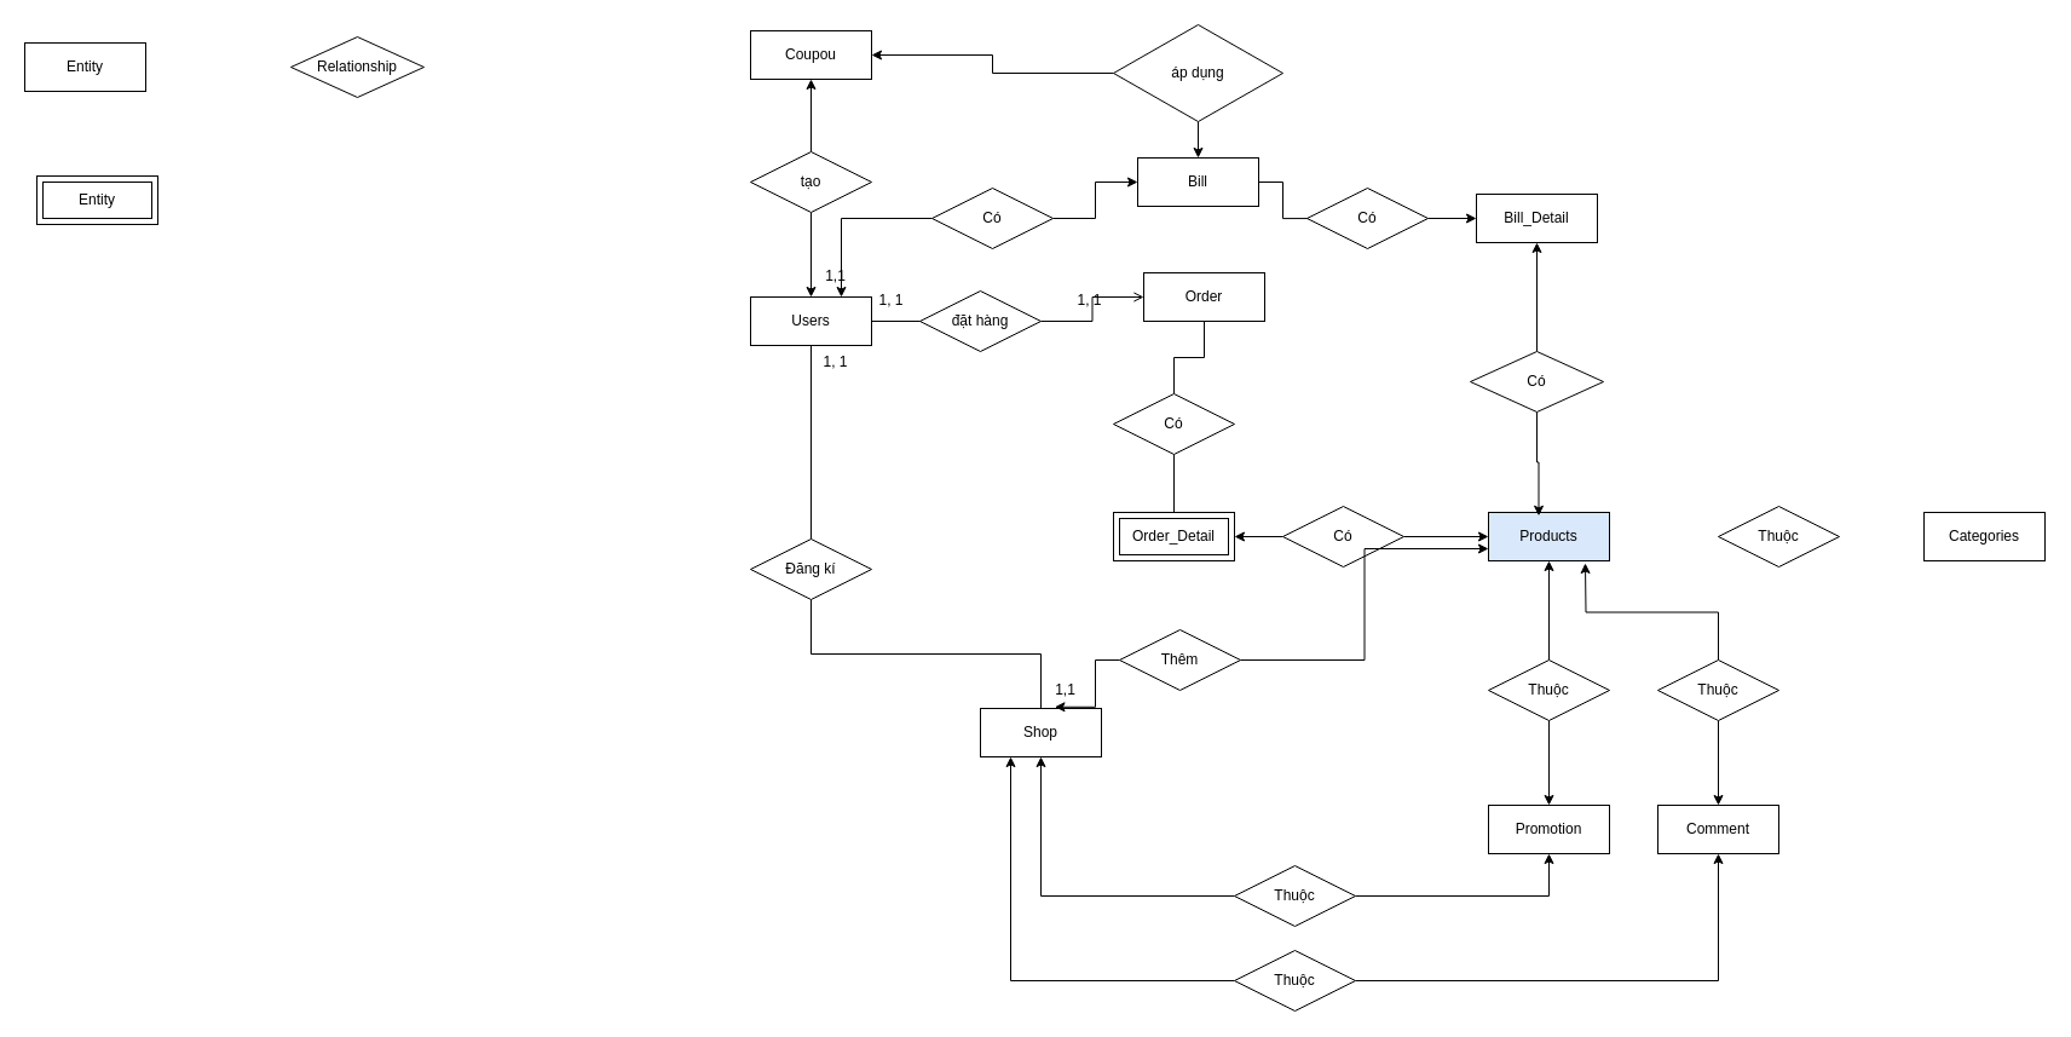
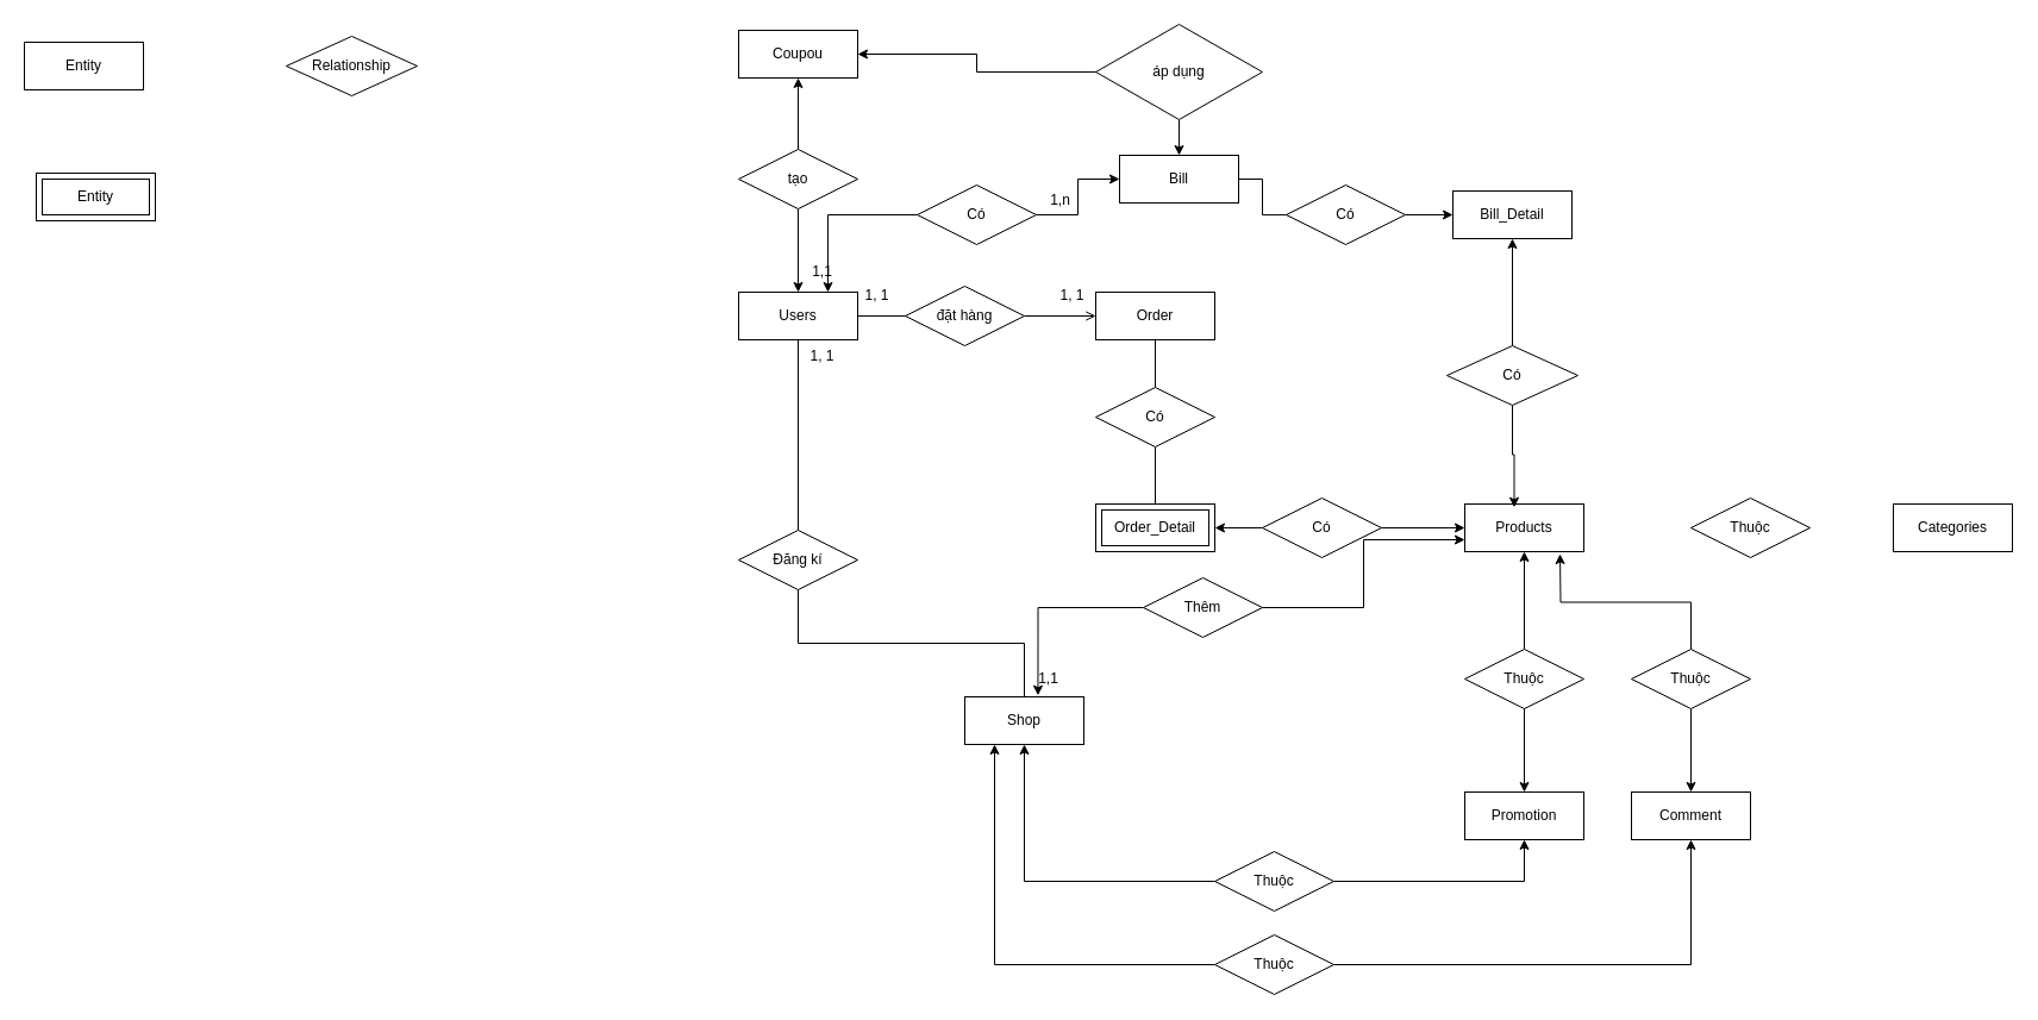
  <mxCell id="0" />
  <mxCell id="1" parent="0" />
  <mxCell id="2" value="Entity" style="whiteSpace=wrap;html=1;align=center;" vertex="1" parent="1"><mxGeometry x="20" y="35" width="100" height="40" as="geometry" /></mxCell>
  <mxCell id="3" value="Relationship" style="shape=rhombus;perimeter=rhombusPerimeter;whiteSpace=wrap;html=1;align=center;" vertex="1" parent="1"><mxGeometry x="240" y="30" width="110" height="50" as="geometry" /></mxCell>
  <mxCell id="4" value="Entity" style="shape=ext;margin=3;double=1;whiteSpace=wrap;html=1;align=center;" vertex="1" parent="1"><mxGeometry x="30" y="145" width="100" height="40" as="geometry" /></mxCell>
  <mxCell id="5" value="Users" style="whiteSpace=wrap;html=1;align=center;" vertex="1" parent="1"><mxGeometry x="620" y="245" width="100" height="40" as="geometry" /></mxCell>
- <mxCell id="6" value="Order" style="whiteSpace=wrap;html=1;align=center;" vertex="1" parent="1"><mxGeometry x="945" y="225" width="100" height="40" as="geometry" /></mxCell>
+ <mxCell id="6" value="Order" style="whiteSpace=wrap;html=1;align=center;" vertex="1" parent="1"><mxGeometry x="920" y="245" width="100" height="40" as="geometry" /></mxCell>
  <mxCell id="7" value="Shop" style="whiteSpace=wrap;html=1;align=center;" vertex="1" parent="1"><mxGeometry x="810" y="585" width="100" height="40" as="geometry" /></mxCell>
  <mxCell id="8" style="edgeStyle=orthogonalEdgeStyle;rounded=0;orthogonalLoop=1;jettySize=auto;html=1;exitX=0.5;exitY=0;exitDx=0;exitDy=0;entryX=0.5;entryY=1;entryDx=0;entryDy=0;strokeWidth=1;endArrow=none;endFill=0;" edge="1" parent="1" source="10" target="5"><mxGeometry relative="1" as="geometry" /></mxCell>
  <mxCell id="9" style="edgeStyle=orthogonalEdgeStyle;rounded=0;orthogonalLoop=1;jettySize=auto;html=1;exitX=0.5;exitY=1;exitDx=0;exitDy=0;entryX=0.5;entryY=0;entryDx=0;entryDy=0;endArrow=none;endFill=0;" edge="1" parent="1" source="10" target="7"><mxGeometry relative="1" as="geometry" /></mxCell>
  <mxCell id="10" value="Đăng kí" style="shape=rhombus;perimeter=rhombusPerimeter;whiteSpace=wrap;html=1;align=center;" vertex="1" parent="1"><mxGeometry x="620" y="445" width="100" height="50" as="geometry" /></mxCell>
  <mxCell id="11" style="edgeStyle=orthogonalEdgeStyle;rounded=0;orthogonalLoop=1;jettySize=auto;html=1;exitX=0;exitY=0.5;exitDx=0;exitDy=0;" edge="1" parent="1" source="14"><mxGeometry relative="1" as="geometry"><mxPoint x="799.692" y="265.154" as="targetPoint" /></mxGeometry></mxCell>
  <mxCell id="12" style="edgeStyle=orthogonalEdgeStyle;rounded=0;orthogonalLoop=1;jettySize=auto;html=1;exitX=0;exitY=0.5;exitDx=0;exitDy=0;entryX=1;entryY=0.5;entryDx=0;entryDy=0;endArrow=none;endFill=0;" edge="1" parent="1" source="14" target="5"><mxGeometry relative="1" as="geometry" /></mxCell>
  <mxCell id="13" style="edgeStyle=orthogonalEdgeStyle;rounded=0;orthogonalLoop=1;jettySize=auto;html=1;exitX=1;exitY=0.5;exitDx=0;exitDy=0;endArrow=open;endFill=0;" edge="1" parent="1" source="14" target="6"><mxGeometry relative="1" as="geometry" /></mxCell>
  <mxCell id="14" value="đặt hàng" style="shape=rhombus;perimeter=rhombusPerimeter;whiteSpace=wrap;html=1;align=center;allowArrows=0;" vertex="1" parent="1"><mxGeometry x="760" y="240" width="100" height="50" as="geometry" /></mxCell>
  <mxCell id="15" value="1, 1" style="text;html=1;align=center;verticalAlign=middle;resizable=0;points=[];autosize=1;strokeColor=none;fillColor=none;" vertex="1" parent="1"><mxGeometry x="670" y="284" width="40" height="30" as="geometry" /></mxCell>
  <mxCell id="16" value="1,1" style="text;html=1;align=center;verticalAlign=middle;resizable=0;points=[];autosize=1;strokeColor=none;fillColor=none;" vertex="1" parent="1"><mxGeometry x="860" y="555" width="40" height="30" as="geometry" /></mxCell>
- <mxCell id="17" value="Products" style="whiteSpace=wrap;html=1;align=center;fillColor=#dae8fc;" vertex="1" parent="1"><mxGeometry x="1230" y="423" width="100" height="40" as="geometry" /></mxCell>
+ <mxCell id="17" value="Products" style="whiteSpace=wrap;html=1;align=center;" vertex="1" parent="1"><mxGeometry x="1230" y="423" width="100" height="40" as="geometry" /></mxCell>
  <mxCell id="18" style="edgeStyle=orthogonalEdgeStyle;rounded=0;orthogonalLoop=1;jettySize=auto;html=1;exitX=0.5;exitY=0;exitDx=0;exitDy=0;entryX=0.5;entryY=1;entryDx=0;entryDy=0;endArrow=none;endFill=0;" edge="1" parent="1" source="20" target="6"><mxGeometry relative="1" as="geometry" /></mxCell>
  <mxCell id="19" style="edgeStyle=orthogonalEdgeStyle;rounded=0;orthogonalLoop=1;jettySize=auto;html=1;exitX=0.5;exitY=1;exitDx=0;exitDy=0;entryX=0.5;entryY=0;entryDx=0;entryDy=0;endArrow=none;endFill=0;" edge="1" parent="1" source="20" target="21"><mxGeometry relative="1" as="geometry" /></mxCell>
  <mxCell id="20" value="Có" style="shape=rhombus;perimeter=rhombusPerimeter;whiteSpace=wrap;html=1;align=center;allowArrows=0;" vertex="1" parent="1"><mxGeometry x="920" y="325" width="100" height="50" as="geometry" /></mxCell>
  <mxCell id="21" value="Order_Detail" style="shape=ext;margin=3;double=1;whiteSpace=wrap;html=1;align=center;" vertex="1" parent="1"><mxGeometry x="920" y="423" width="100" height="40" as="geometry" /></mxCell>
  <mxCell id="22" style="edgeStyle=orthogonalEdgeStyle;rounded=0;orthogonalLoop=1;jettySize=auto;html=1;exitX=0;exitY=0.5;exitDx=0;exitDy=0;entryX=1;entryY=0.5;entryDx=0;entryDy=0;" edge="1" parent="1" source="24" target="21"><mxGeometry relative="1" as="geometry" /></mxCell>
  <mxCell id="23" style="edgeStyle=orthogonalEdgeStyle;rounded=0;orthogonalLoop=1;jettySize=auto;html=1;exitX=1;exitY=0.5;exitDx=0;exitDy=0;entryX=0;entryY=0.5;entryDx=0;entryDy=0;" edge="1" parent="1" source="24" target="17"><mxGeometry relative="1" as="geometry" /></mxCell>
  <mxCell id="24" value="Có" style="shape=rhombus;perimeter=rhombusPerimeter;whiteSpace=wrap;html=1;align=center;allowArrows=0;" vertex="1" parent="1"><mxGeometry x="1060" y="418" width="100" height="50" as="geometry" /></mxCell>
  <mxCell id="25" value="1, 1" style="text;html=1;align=center;verticalAlign=middle;resizable=0;points=[];autosize=1;strokeColor=none;fillColor=none;" vertex="1" parent="1"><mxGeometry x="716" y="233" width="40" height="30" as="geometry" /></mxCell>
  <mxCell id="26" value="1, 1" style="text;html=1;align=center;verticalAlign=middle;resizable=0;points=[];autosize=1;strokeColor=none;fillColor=none;" vertex="1" parent="1"><mxGeometry x="880" y="233" width="40" height="30" as="geometry" /></mxCell>
  <mxCell id="27" style="edgeStyle=orthogonalEdgeStyle;rounded=0;orthogonalLoop=1;jettySize=auto;html=1;exitX=0;exitY=0.5;exitDx=0;exitDy=0;entryX=0.75;entryY=0;entryDx=0;entryDy=0;" edge="1" parent="1" source="29" target="5"><mxGeometry relative="1" as="geometry" /></mxCell>
  <mxCell id="28" style="edgeStyle=orthogonalEdgeStyle;rounded=0;orthogonalLoop=1;jettySize=auto;html=1;exitX=1;exitY=0.5;exitDx=0;exitDy=0;" edge="1" parent="1" source="29" target="31"><mxGeometry relative="1" as="geometry" /></mxCell>
  <mxCell id="29" value="Có" style="shape=rhombus;perimeter=rhombusPerimeter;whiteSpace=wrap;html=1;align=center;" vertex="1" parent="1"><mxGeometry x="770" y="155" width="100" height="50" as="geometry" /></mxCell>
  <mxCell id="30" style="edgeStyle=orthogonalEdgeStyle;rounded=0;orthogonalLoop=1;jettySize=auto;html=1;exitX=1;exitY=0.5;exitDx=0;exitDy=0;entryX=0.086;entryY=0.501;entryDx=0;entryDy=0;entryPerimeter=0;endArrow=none;endFill=0;" edge="1" parent="1" source="31" target="34"><mxGeometry relative="1" as="geometry" /></mxCell>
  <mxCell id="31" value="Bill" style="whiteSpace=wrap;html=1;align=center;" vertex="1" parent="1"><mxGeometry x="940" y="130" width="100" height="40" as="geometry" /></mxCell>
  <mxCell id="32" value="Bill_Detail" style="whiteSpace=wrap;html=1;align=center;" vertex="1" parent="1"><mxGeometry x="1220" y="160" width="100" height="40" as="geometry" /></mxCell>
  <mxCell id="33" style="edgeStyle=orthogonalEdgeStyle;rounded=0;orthogonalLoop=1;jettySize=auto;html=1;exitX=1;exitY=0.5;exitDx=0;exitDy=0;" edge="1" parent="1" source="34" target="32"><mxGeometry relative="1" as="geometry" /></mxCell>
  <mxCell id="34" value="Có" style="shape=rhombus;perimeter=rhombusPerimeter;whiteSpace=wrap;html=1;align=center;" vertex="1" parent="1"><mxGeometry x="1080" y="155" width="100" height="50" as="geometry" /></mxCell>
  <mxCell id="35" style="edgeStyle=orthogonalEdgeStyle;rounded=0;orthogonalLoop=1;jettySize=auto;html=1;exitX=0.5;exitY=0;exitDx=0;exitDy=0;entryX=0.5;entryY=1;entryDx=0;entryDy=0;" edge="1" parent="1" source="37" target="32"><mxGeometry relative="1" as="geometry" /></mxCell>
  <mxCell id="36" style="edgeStyle=orthogonalEdgeStyle;rounded=0;orthogonalLoop=1;jettySize=auto;html=1;exitX=0.5;exitY=1;exitDx=0;exitDy=0;entryX=0.415;entryY=0.07;entryDx=0;entryDy=0;entryPerimeter=0;" edge="1" parent="1" source="37" target="17"><mxGeometry relative="1" as="geometry" /></mxCell>
  <mxCell id="37" value="Có" style="shape=rhombus;perimeter=rhombusPerimeter;whiteSpace=wrap;html=1;align=center;" vertex="1" parent="1"><mxGeometry x="1215" y="290" width="110" height="50" as="geometry" /></mxCell>
+ <mxCell id="38" value="1,n" style="text;html=1;align=center;verticalAlign=middle;resizable=0;points=[];autosize=1;strokeColor=none;fillColor=none;" vertex="1" parent="1"><mxGeometry x="870" y="153" width="40" height="30" as="geometry" /></mxCell>
  <mxCell id="39" value="1,1" style="text;html=1;align=center;verticalAlign=middle;resizable=0;points=[];autosize=1;strokeColor=none;fillColor=none;" vertex="1" parent="1"><mxGeometry x="670" y="213" width="40" height="30" as="geometry" /></mxCell>
  <mxCell id="40" value="Categories" style="whiteSpace=wrap;html=1;align=center;" vertex="1" parent="1"><mxGeometry x="1590" y="423" width="100" height="40" as="geometry" /></mxCell>
  <mxCell id="41" value="Thuộc" style="shape=rhombus;perimeter=rhombusPerimeter;whiteSpace=wrap;html=1;align=center;" vertex="1" parent="1"><mxGeometry x="1420" y="418" width="100" height="50" as="geometry" /></mxCell>
  <mxCell id="42" style="edgeStyle=orthogonalEdgeStyle;rounded=0;orthogonalLoop=1;jettySize=auto;html=1;exitX=1;exitY=0.5;exitDx=0;exitDy=0;entryX=0;entryY=0.75;entryDx=0;entryDy=0;" edge="1" parent="1" source="44" target="17"><mxGeometry relative="1" as="geometry" /></mxCell>
  <mxCell id="43" style="edgeStyle=orthogonalEdgeStyle;rounded=0;orthogonalLoop=1;jettySize=auto;html=1;exitX=0;exitY=0.5;exitDx=0;exitDy=0;entryX=0.287;entryY=0.959;entryDx=0;entryDy=0;entryPerimeter=0;" edge="1" parent="1" source="44" target="16"><mxGeometry relative="1" as="geometry" /></mxCell>
- <mxCell id="44" value="Thêm" style="shape=rhombus;perimeter=rhombusPerimeter;whiteSpace=wrap;html=1;align=center;allowArrows=0;" vertex="1" parent="1"><mxGeometry x="925" y="520" width="100" height="50" as="geometry" /></mxCell>
+ <mxCell id="44" value="Thêm" style="shape=rhombus;perimeter=rhombusPerimeter;whiteSpace=wrap;html=1;align=center;allowArrows=0;" vertex="1" parent="1"><mxGeometry x="960" y="485" width="100" height="50" as="geometry" /></mxCell>
  <mxCell id="45" value="Comment" style="whiteSpace=wrap;html=1;align=center;" vertex="1" parent="1"><mxGeometry x="1370" y="665" width="100" height="40" as="geometry" /></mxCell>
  <mxCell id="46" style="edgeStyle=orthogonalEdgeStyle;rounded=0;orthogonalLoop=1;jettySize=auto;html=1;exitX=0.5;exitY=1;exitDx=0;exitDy=0;entryX=0.5;entryY=0;entryDx=0;entryDy=0;" edge="1" parent="1" source="48" target="45"><mxGeometry relative="1" as="geometry" /></mxCell>
  <mxCell id="47" style="edgeStyle=orthogonalEdgeStyle;rounded=0;orthogonalLoop=1;jettySize=auto;html=1;exitX=0.5;exitY=0;exitDx=0;exitDy=0;" edge="1" parent="1" source="48"><mxGeometry relative="1" as="geometry"><mxPoint x="1310" y="465" as="targetPoint" /></mxGeometry></mxCell>
  <mxCell id="48" value="Thuộc" style="shape=rhombus;perimeter=rhombusPerimeter;whiteSpace=wrap;html=1;align=center;" vertex="1" parent="1"><mxGeometry x="1370" y="545" width="100" height="50" as="geometry" /></mxCell>
  <mxCell id="49" value="Promotion" style="whiteSpace=wrap;html=1;align=center;" vertex="1" parent="1"><mxGeometry x="1230" y="665" width="100" height="40" as="geometry" /></mxCell>
  <mxCell id="50" style="edgeStyle=orthogonalEdgeStyle;rounded=0;orthogonalLoop=1;jettySize=auto;html=1;exitX=1;exitY=0.5;exitDx=0;exitDy=0;entryX=0.5;entryY=1;entryDx=0;entryDy=0;" edge="1" parent="1" source="52" target="45"><mxGeometry relative="1" as="geometry" /></mxCell>
  <mxCell id="51" style="edgeStyle=orthogonalEdgeStyle;rounded=0;orthogonalLoop=1;jettySize=auto;html=1;exitX=0;exitY=0.5;exitDx=0;exitDy=0;entryX=0.25;entryY=1;entryDx=0;entryDy=0;" edge="1" parent="1" source="52" target="7"><mxGeometry relative="1" as="geometry" /></mxCell>
  <mxCell id="52" value="Thuộc" style="shape=rhombus;perimeter=rhombusPerimeter;whiteSpace=wrap;html=1;align=center;" vertex="1" parent="1"><mxGeometry x="1020" y="785" width="100" height="50" as="geometry" /></mxCell>
  <mxCell id="53" style="edgeStyle=orthogonalEdgeStyle;rounded=0;orthogonalLoop=1;jettySize=auto;html=1;exitX=0.5;exitY=1;exitDx=0;exitDy=0;entryX=0.5;entryY=0;entryDx=0;entryDy=0;" edge="1" parent="1" source="55" target="49"><mxGeometry relative="1" as="geometry" /></mxCell>
  <mxCell id="54" style="edgeStyle=orthogonalEdgeStyle;rounded=0;orthogonalLoop=1;jettySize=auto;html=1;exitX=0.5;exitY=0;exitDx=0;exitDy=0;entryX=0.5;entryY=1;entryDx=0;entryDy=0;" edge="1" parent="1" source="55" target="17"><mxGeometry relative="1" as="geometry" /></mxCell>
  <mxCell id="55" value="Thuộc" style="shape=rhombus;perimeter=rhombusPerimeter;whiteSpace=wrap;html=1;align=center;" vertex="1" parent="1"><mxGeometry x="1230" y="545" width="100" height="50" as="geometry" /></mxCell>
  <mxCell id="56" style="edgeStyle=orthogonalEdgeStyle;rounded=0;orthogonalLoop=1;jettySize=auto;html=1;exitX=1;exitY=0.5;exitDx=0;exitDy=0;entryX=0.5;entryY=1;entryDx=0;entryDy=0;" edge="1" parent="1" source="58" target="49"><mxGeometry relative="1" as="geometry" /></mxCell>
  <mxCell id="57" style="edgeStyle=orthogonalEdgeStyle;rounded=0;orthogonalLoop=1;jettySize=auto;html=1;exitX=0;exitY=0.5;exitDx=0;exitDy=0;entryX=0.5;entryY=1;entryDx=0;entryDy=0;" edge="1" parent="1" source="58" target="7"><mxGeometry relative="1" as="geometry" /></mxCell>
  <mxCell id="58" value="Thuộc" style="shape=rhombus;perimeter=rhombusPerimeter;whiteSpace=wrap;html=1;align=center;" vertex="1" parent="1"><mxGeometry x="1020" y="715" width="100" height="50" as="geometry" /></mxCell>
  <mxCell id="59" style="edgeStyle=orthogonalEdgeStyle;rounded=0;orthogonalLoop=1;jettySize=auto;html=1;exitX=0.5;exitY=0;exitDx=0;exitDy=0;entryX=0.5;entryY=1;entryDx=0;entryDy=0;" edge="1" parent="1"><mxGeometry relative="1" as="geometry"><mxPoint x="790" y="475" as="sourcePoint" /></mxGeometry></mxCell>
  <mxCell id="60" value="Coupou" style="whiteSpace=wrap;html=1;align=center;" vertex="1" parent="1"><mxGeometry x="620" y="25" width="100" height="40" as="geometry" /></mxCell>
  <mxCell id="61" style="edgeStyle=orthogonalEdgeStyle;rounded=0;orthogonalLoop=1;jettySize=auto;html=1;exitX=0.5;exitY=1;exitDx=0;exitDy=0;entryX=0.5;entryY=0;entryDx=0;entryDy=0;" edge="1" parent="1" source="63" target="5"><mxGeometry relative="1" as="geometry" /></mxCell>
  <mxCell id="62" style="edgeStyle=orthogonalEdgeStyle;rounded=0;orthogonalLoop=1;jettySize=auto;html=1;exitX=0.5;exitY=0;exitDx=0;exitDy=0;entryX=0.5;entryY=1;entryDx=0;entryDy=0;" edge="1" parent="1" source="63" target="60"><mxGeometry relative="1" as="geometry" /></mxCell>
  <mxCell id="63" value="tạo" style="shape=rhombus;perimeter=rhombusPerimeter;whiteSpace=wrap;html=1;align=center;" vertex="1" parent="1"><mxGeometry x="620" y="125" width="100" height="50" as="geometry" /></mxCell>
  <mxCell id="64" style="edgeStyle=orthogonalEdgeStyle;rounded=0;orthogonalLoop=1;jettySize=auto;html=1;exitX=0;exitY=0.5;exitDx=0;exitDy=0;" edge="1" parent="1" source="66" target="60"><mxGeometry relative="1" as="geometry" /></mxCell>
  <mxCell id="65" style="edgeStyle=orthogonalEdgeStyle;rounded=0;orthogonalLoop=1;jettySize=auto;html=1;exitX=0.5;exitY=1;exitDx=0;exitDy=0;entryX=0.5;entryY=0;entryDx=0;entryDy=0;" edge="1" parent="1" source="66" target="31"><mxGeometry relative="1" as="geometry" /></mxCell>
  <mxCell id="66" value="áp dụng" style="shape=rhombus;perimeter=rhombusPerimeter;whiteSpace=wrap;html=1;align=center;" vertex="1" parent="1"><mxGeometry x="920" y="20" width="140" height="80" as="geometry" /></mxCell>
